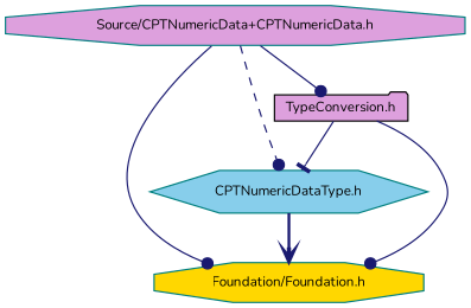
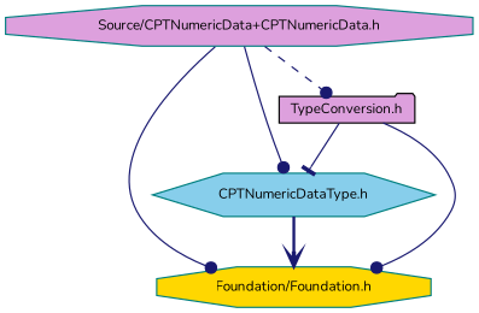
  digraph {
    fontname=Nunito
    node [color=teal fillcolor=plum fontname=Nunito fontsize=10 shape=octagon style=filled]
    edge [arrowhead=dot color=midnightblue fontname=Nunito fontsize=10 labelfontname="Lucinda Grande" labelfontsize=10 style=solid]
    n1 [fontcolor=black height=0.2 label="Source/CPTNumericData+CPTNumericData.h" width=0.4]
    n2 [fillcolor=skyblue height=0.2 label="CPTNumericDataType.h" shape=hexagon width=0.4]
    n3 [fillcolor=gold height=0.2 label="Foundation/Foundation.h" width=0.4]
    n4 [color=black height=0.2 label="TypeConversion.h" shape=folder width=0.4]
-   n1 -> n2 [style=dashed]
+   n1 -> n2
    n1 -> n3
-   n1 -> n4
+   n1 -> n4 [style=dashed]
    n2 -> n3 [arrowhead=vee style=bold]
    n4 -> n2 [arrowhead=tee]
    n4 -> n3
  }
